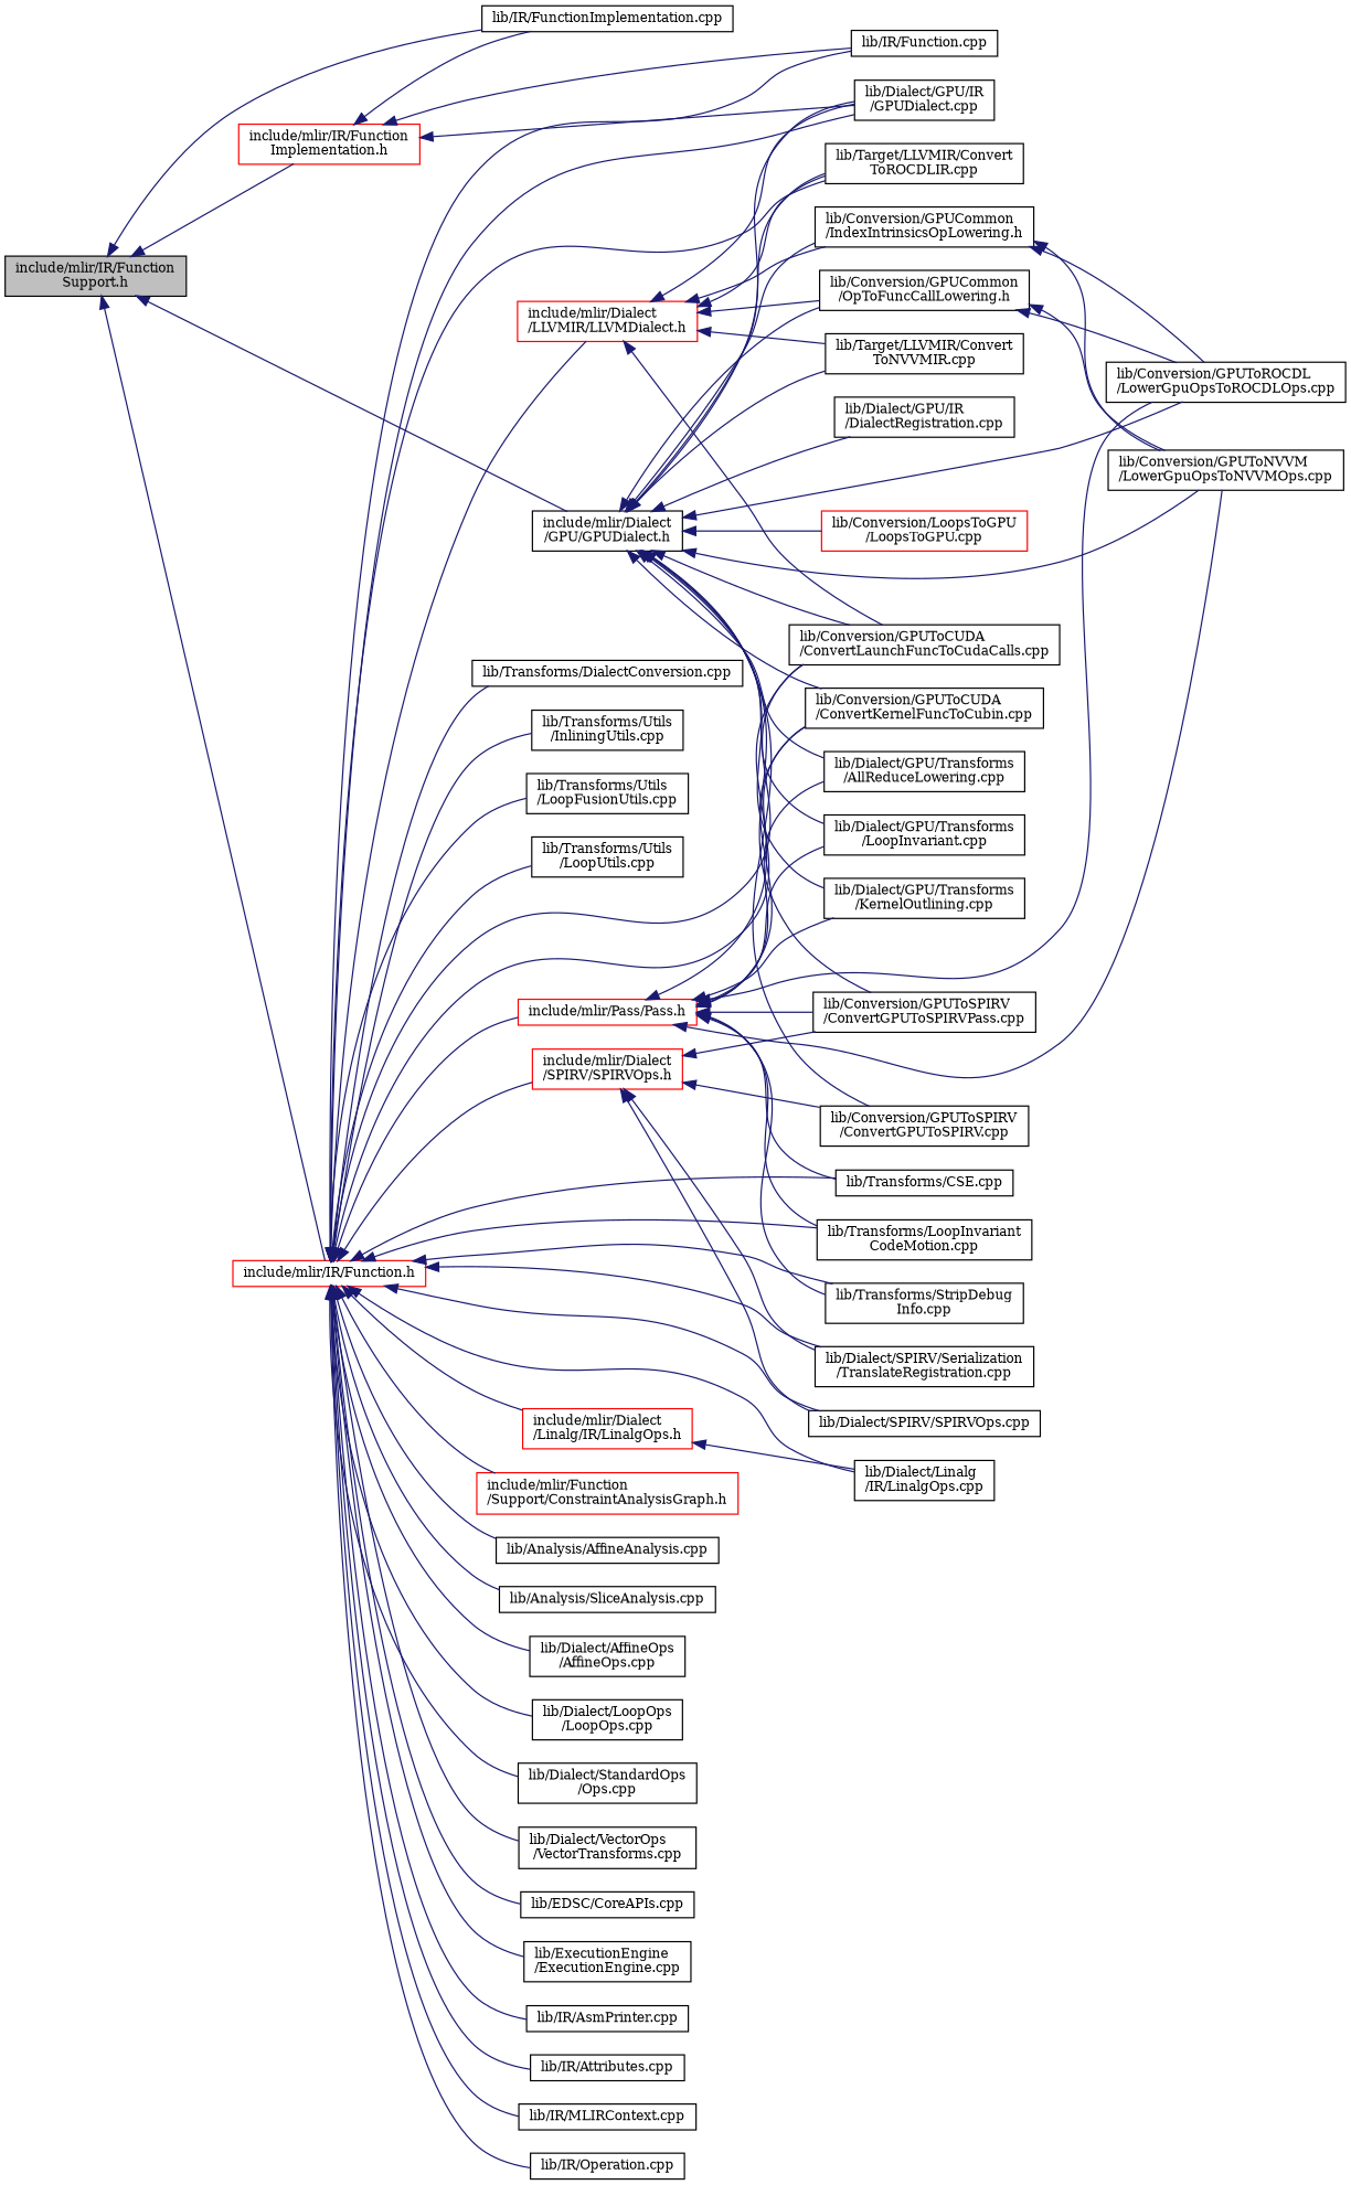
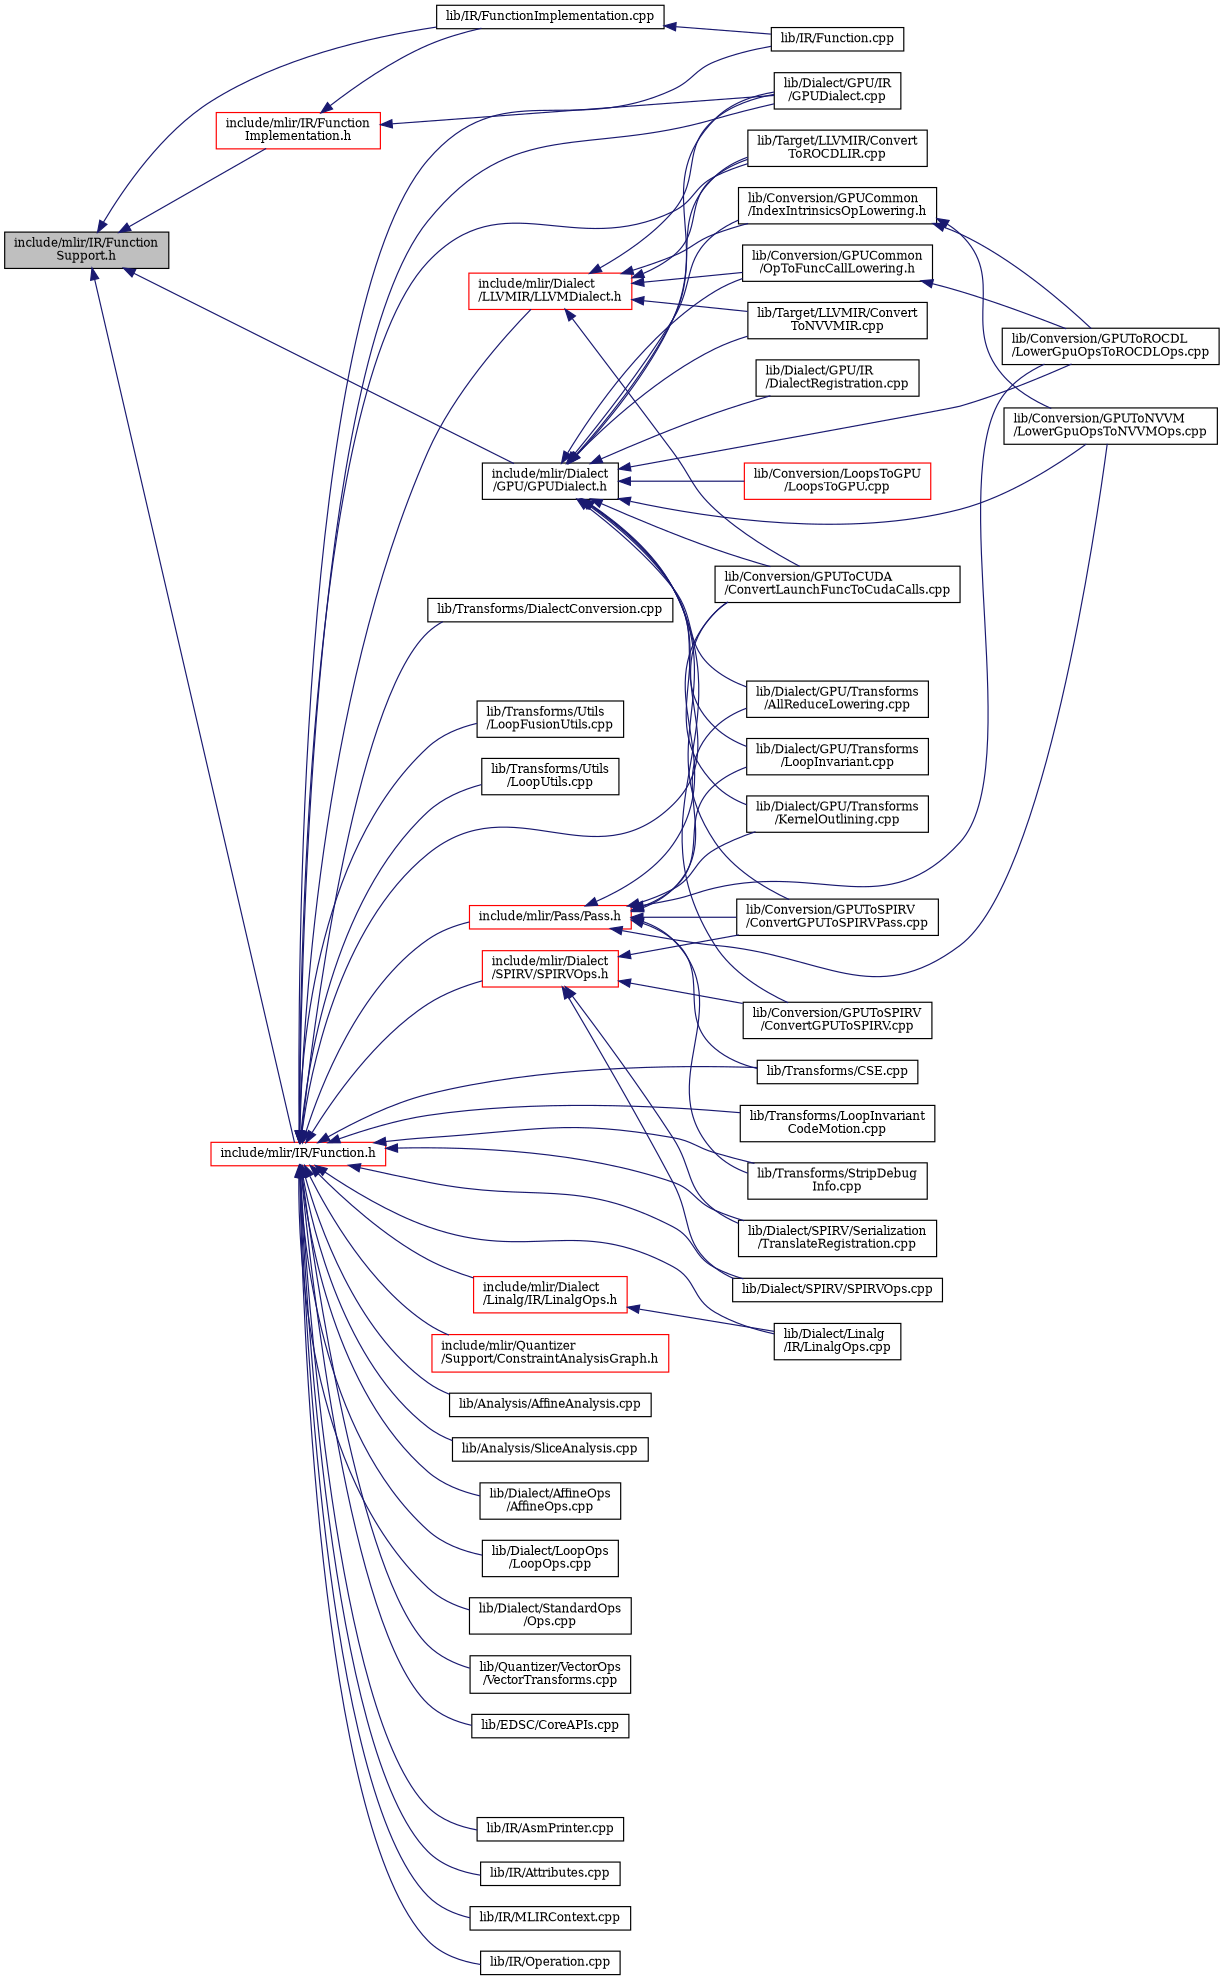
  digraph {
    fontname="DejaVu Serif"
    rankdir=LR
    node [color=black fontname="DejaVu Serif" fontsize=10 shape=record]
    edge [color=midnightblue dir=back fontname="DejaVu Serif" fontsize=10 labelfontname=Helvetica labelfontsize=10 style=solid]
    n1 [fillcolor=grey75 fontcolor=black height=0.2 label="include/mlir/IR/Function\lSupport.h" style=filled width=0.4]
    n2 [height=0.2 label="include/mlir/Dialect\l/GPU/GPUDialect.h" width=0.4]
    n3 [color=red height=0.2 label="include/mlir/IR/Function.h" width=0.4]
    n4 [color=red height=0.2 label="include/mlir/IR/Function\lImplementation.h" width=0.4]
    n5 [height=0.2 label="lib/IR/FunctionImplementation.cpp" width=0.4]
    n6 [height=0.2 label="lib/Conversion/GPUCommon\l/IndexIntrinsicsOpLowering.h" width=0.4]
    n7 [height=0.2 label="lib/Conversion/GPUToNVVM\l/LowerGpuOpsToNVVMOps.cpp" width=0.4]
    n8 [height=0.2 label="lib/Conversion/GPUToROCDL\l/LowerGpuOpsToROCDLOps.cpp" width=0.4]
    n9 [height=0.2 label="lib/Conversion/GPUCommon\l/OpToFuncCallLowering.h" width=0.4]
-   n10 [height=0.2 label="lib/Conversion/GPUToCUDA\l/ConvertKernelFuncToCubin.cpp" width=0.4]
    n11 [height=0.2 label="lib/Conversion/GPUToCUDA\l/ConvertLaunchFuncToCudaCalls.cpp" width=0.4]
    n12 [height=0.2 label="lib/Conversion/GPUToSPIRV\l/ConvertGPUToSPIRV.cpp" width=0.4]
    n13 [height=0.2 label="lib/Conversion/GPUToSPIRV\l/ConvertGPUToSPIRVPass.cpp" width=0.4]
    n14 [color=red height=0.2 label="lib/Conversion/LoopsToGPU\l/LoopsToGPU.cpp" width=0.4]
    n15 [height=0.2 label="lib/Dialect/GPU/IR\l/DialectRegistration.cpp" width=0.4]
    n16 [height=0.2 label="lib/Dialect/GPU/IR\l/GPUDialect.cpp" width=0.4]
    n17 [height=0.2 label="lib/Dialect/GPU/Transforms\l/AllReduceLowering.cpp" width=0.4]
    n18 [height=0.2 label="lib/Dialect/GPU/Transforms\l/KernelOutlining.cpp" width=0.4]
    n19 [height=0.2 label="lib/Dialect/GPU/Transforms\l/LoopInvariant.cpp" width=0.4]
    n20 [height=0.2 label="lib/Target/LLVMIR/Convert\lToNVVMIR.cpp" width=0.4]
    n21 [height=0.2 label="lib/Target/LLVMIR/Convert\lToROCDLIR.cpp" width=0.4]
    n22 [color=red height=0.2 label="include/mlir/Dialect\l/Linalg/IR/LinalgOps.h" width=0.4]
    n23 [height=0.2 label="lib/Dialect/Linalg\l/IR/LinalgOps.cpp" width=0.4]
    n24 [color=red height=0.2 label="include/mlir/Dialect\l/LLVMIR/LLVMDialect.h" width=0.4]
    n25 [color=red height=0.2 label="include/mlir/Dialect\l/SPIRV/SPIRVOps.h" width=0.4]
    n26 [height=0.2 label="lib/Dialect/SPIRV/Serialization\l/TranslateRegistration.cpp" width=0.4]
    n27 [height=0.2 label="lib/Dialect/SPIRV/SPIRVOps.cpp" width=0.4]
    n28 [color=red height=0.2 label="include/mlir/Pass/Pass.h" width=0.4]
    n29 [height=0.2 label="lib/Transforms/CSE.cpp" width=0.4]
    n30 [height=0.2 label="lib/Transforms/LoopInvariant\lCodeMotion.cpp" width=0.4]
    n31 [height=0.2 label="lib/Transforms/StripDebug\lInfo.cpp" width=0.4]
-   n32 [color=red height=0.2 label="include/mlir/Function\l/Support/ConstraintAnalysisGraph.h" width=0.4]
+   n32 [color=red height=0.2 label="include/mlir/Quantizer\l/Support/ConstraintAnalysisGraph.h" width=0.4]
    n33 [height=0.2 label="lib/Analysis/AffineAnalysis.cpp" width=0.4]
    n34 [height=0.2 label="lib/Analysis/SliceAnalysis.cpp" width=0.4]
    n35 [height=0.2 label="lib/Dialect/AffineOps\l/AffineOps.cpp" width=0.4]
    n36 [height=0.2 label="lib/Dialect/LoopOps\l/LoopOps.cpp" width=0.4]
    n37 [height=0.2 label="lib/Dialect/StandardOps\l/Ops.cpp" width=0.4]
-   n38 [height=0.2 label="lib/Dialect/VectorOps\l/VectorTransforms.cpp" width=0.4]
+   n38 [height=0.2 label="lib/Quantizer/VectorOps\l/VectorTransforms.cpp" width=0.4]
    n39 [height=0.2 label="lib/EDSC/CoreAPIs.cpp" width=0.4]
-   n40 [height=0.2 label="lib/ExecutionEngine\l/ExecutionEngine.cpp" width=0.4]
    n41 [height=0.2 label="lib/IR/AsmPrinter.cpp" width=0.4]
    n42 [height=0.2 label="lib/IR/Attributes.cpp" width=0.4]
    n43 [height=0.2 label="lib/IR/Function.cpp" width=0.4]
    n44 [height=0.2 label="lib/IR/MLIRContext.cpp" width=0.4]
    n45 [height=0.2 label="lib/IR/Operation.cpp" width=0.4]
    n46 [height=0.2 label="lib/Transforms/DialectConversion.cpp" width=0.4]
-   n47 [height=0.2 label="lib/Transforms/Utils\l/InliningUtils.cpp" width=0.4]
    n48 [height=0.2 label="lib/Transforms/Utils\l/LoopFusionUtils.cpp" width=0.4]
    n49 [height=0.2 label="lib/Transforms/Utils\l/LoopUtils.cpp" width=0.4]
    n1 -> n2
    n1 -> n3
    n1 -> n4
    n1 -> n5
    n2 -> n6
    n2 -> n7
    n2 -> n8
    n2 -> n9
-   n2 -> n10
    n2 -> n11
    n2 -> n12
    n2 -> n13
    n2 -> n14
    n2 -> n15
    n2 -> n16
    n2 -> n17
    n2 -> n18
    n2 -> n19
    n2 -> n20
    n2 -> n21
-   n3 -> n10
    n3 -> n11
    n3 -> n16
    n3 -> n21
    n3 -> n22
    n3 -> n23
    n3 -> n24
    n3 -> n25
    n3 -> n26
    n3 -> n27
    n3 -> n28
    n3 -> n29
    n3 -> n30
    n3 -> n31
    n3 -> n32
    n3 -> n33
    n3 -> n34
    n3 -> n35
    n3 -> n36
    n3 -> n37
    n3 -> n38
    n3 -> n39
-   n3 -> n40
    n3 -> n41
    n3 -> n42
    n3 -> n43
    n3 -> n44
    n3 -> n45
    n3 -> n46
-   n3 -> n47
    n3 -> n48
    n3 -> n49
    n4 -> n5
    n4 -> n16
-   n4 -> n43
+   n5 -> n43
    n6 -> n7
    n6 -> n8
-   n9 -> n7
    n9 -> n8
    n22 -> n23
    n24 -> n6
    n24 -> n9
    n24 -> n11
    n24 -> n16
    n24 -> n20
    n24 -> n21
    n25 -> n12
    n25 -> n13
    n25 -> n26
    n25 -> n27
    n28 -> n7
    n28 -> n8
-   n28 -> n10
    n28 -> n11
    n28 -> n13
    n28 -> n17
    n28 -> n18
    n28 -> n19
    n28 -> n29
-   n28 -> n30
    n28 -> n31
  }
